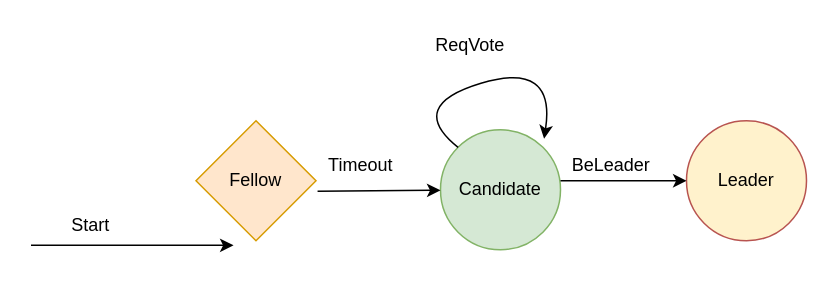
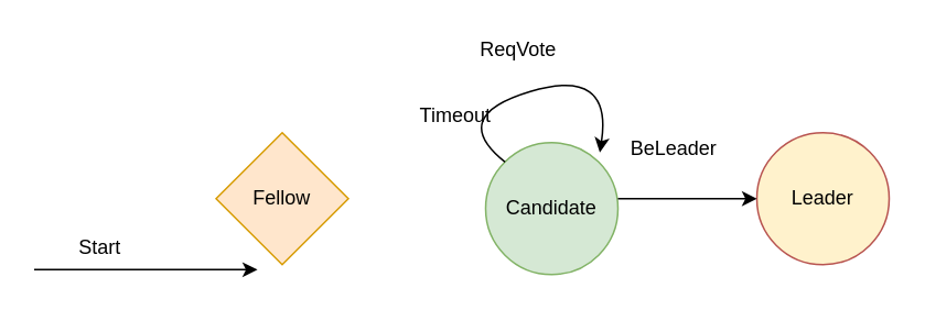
  <mxCell id="0" />
  <mxCell id="1" parent="0" />
  <mxCell id="2" value="Fellow" style="rhombus;whiteSpace=wrap;html=1;aspect=fixed;fillColor=#ffe6cc;strokeColor=#d79b00;" vertex="1" parent="1"><mxGeometry x="130" y="80" width="80" height="80" as="geometry" /></mxCell>
  <mxCell id="3" value="Candidate" style="ellipse;whiteSpace=wrap;html=1;aspect=fixed;fillColor=#d5e8d4;strokeColor=#82b366;" vertex="1" parent="1"><mxGeometry x="293" y="86" width="80" height="80" as="geometry" /></mxCell>
  <mxCell id="4" value="Leader" style="ellipse;whiteSpace=wrap;html=1;aspect=fixed;fillColor=#fff2cc;strokeColor=#b85450;" vertex="1" parent="1"><mxGeometry x="457" y="80" width="80" height="80" as="geometry" /></mxCell>
  <mxCell id="5" value="" style="endArrow=classic;html=1;entryX=0.313;entryY=1.038;entryDx=0;entryDy=0;entryPerimeter=0;" edge="1" parent="1" target="2"><mxGeometry width="50" height="50" relative="1" as="geometry"><mxPoint x="20" y="163" as="sourcePoint" /><mxPoint x="70" y="120" as="targetPoint" /></mxGeometry></mxCell>
  <mxCell id="6" value="Start" style="text;html=1;strokeColor=none;fillColor=none;align=center;verticalAlign=middle;whiteSpace=wrap;rounded=0;" vertex="1" parent="1"><mxGeometry x="40" y="140" width="40" height="20" as="geometry" /></mxCell>
- <mxCell id="7" value="" style="endArrow=classic;html=1;exitX=1.013;exitY=0.588;exitDx=0;exitDy=0;exitPerimeter=0;" edge="1" parent="1" source="2" target="3"><mxGeometry width="50" height="50" relative="1" as="geometry"><mxPoint x="290" y="250" as="sourcePoint" /><mxPoint x="340" y="200" as="targetPoint" /></mxGeometry></mxCell>
- <mxCell id="8" value="Timeout" style="text;html=1;strokeColor=none;fillColor=none;align=center;verticalAlign=middle;whiteSpace=wrap;rounded=0;" vertex="1" parent="1"><mxGeometry x="220" y="100" width="40" height="20" as="geometry" /></mxCell>
+ <mxCell id="8" value="Timeout" style="text;html=1;strokeColor=none;fillColor=none;align=center;verticalAlign=middle;whiteSpace=wrap;rounded=0;" vertex="1" parent="1"><mxGeometry x="255" y="60" width="40" height="20" as="geometry" /></mxCell>
  <mxCell id="9" value="" style="endArrow=classic;html=1;entryX=0;entryY=0.5;entryDx=0;entryDy=0;" edge="1" parent="1" target="4"><mxGeometry width="50" height="50" relative="1" as="geometry"><mxPoint x="373" y="120" as="sourcePoint" /><mxPoint x="423" y="70" as="targetPoint" /></mxGeometry></mxCell>
  <mxCell id="10" value="" style="curved=1;endArrow=classic;html=1;exitX=0;exitY=0;exitDx=0;exitDy=0;entryX=0.863;entryY=0.075;entryDx=0;entryDy=0;entryPerimeter=0;" edge="1" parent="1" source="3" target="3"><mxGeometry width="50" height="50" relative="1" as="geometry"><mxPoint x="310" y="70" as="sourcePoint" /><mxPoint x="360" y="20" as="targetPoint" /><Array as="points"><mxPoint x="270" y="70" /><mxPoint x="370" y="40" /></Array></mxGeometry></mxCell>
  <mxCell id="11" value="ReqVote" style="text;html=1;strokeColor=none;fillColor=none;align=center;verticalAlign=middle;whiteSpace=wrap;rounded=0;" vertex="1" parent="1"><mxGeometry x="293" y="20" width="40" height="20" as="geometry" /></mxCell>
- <mxCell id="12" value="BeLeader" style="text;html=1;strokeColor=none;fillColor=none;align=center;verticalAlign=middle;whiteSpace=wrap;rounded=0;" vertex="1" parent="1"><mxGeometry x="387" y="100" width="40" height="20" as="geometry" /></mxCell>
+ <mxCell id="12" value="BeLeader" style="text;html=1;strokeColor=none;fillColor=none;align=center;verticalAlign=middle;whiteSpace=wrap;rounded=0;" vertex="1" parent="1"><mxGeometry x="387" y="80" width="40" height="20" as="geometry" /></mxCell>
